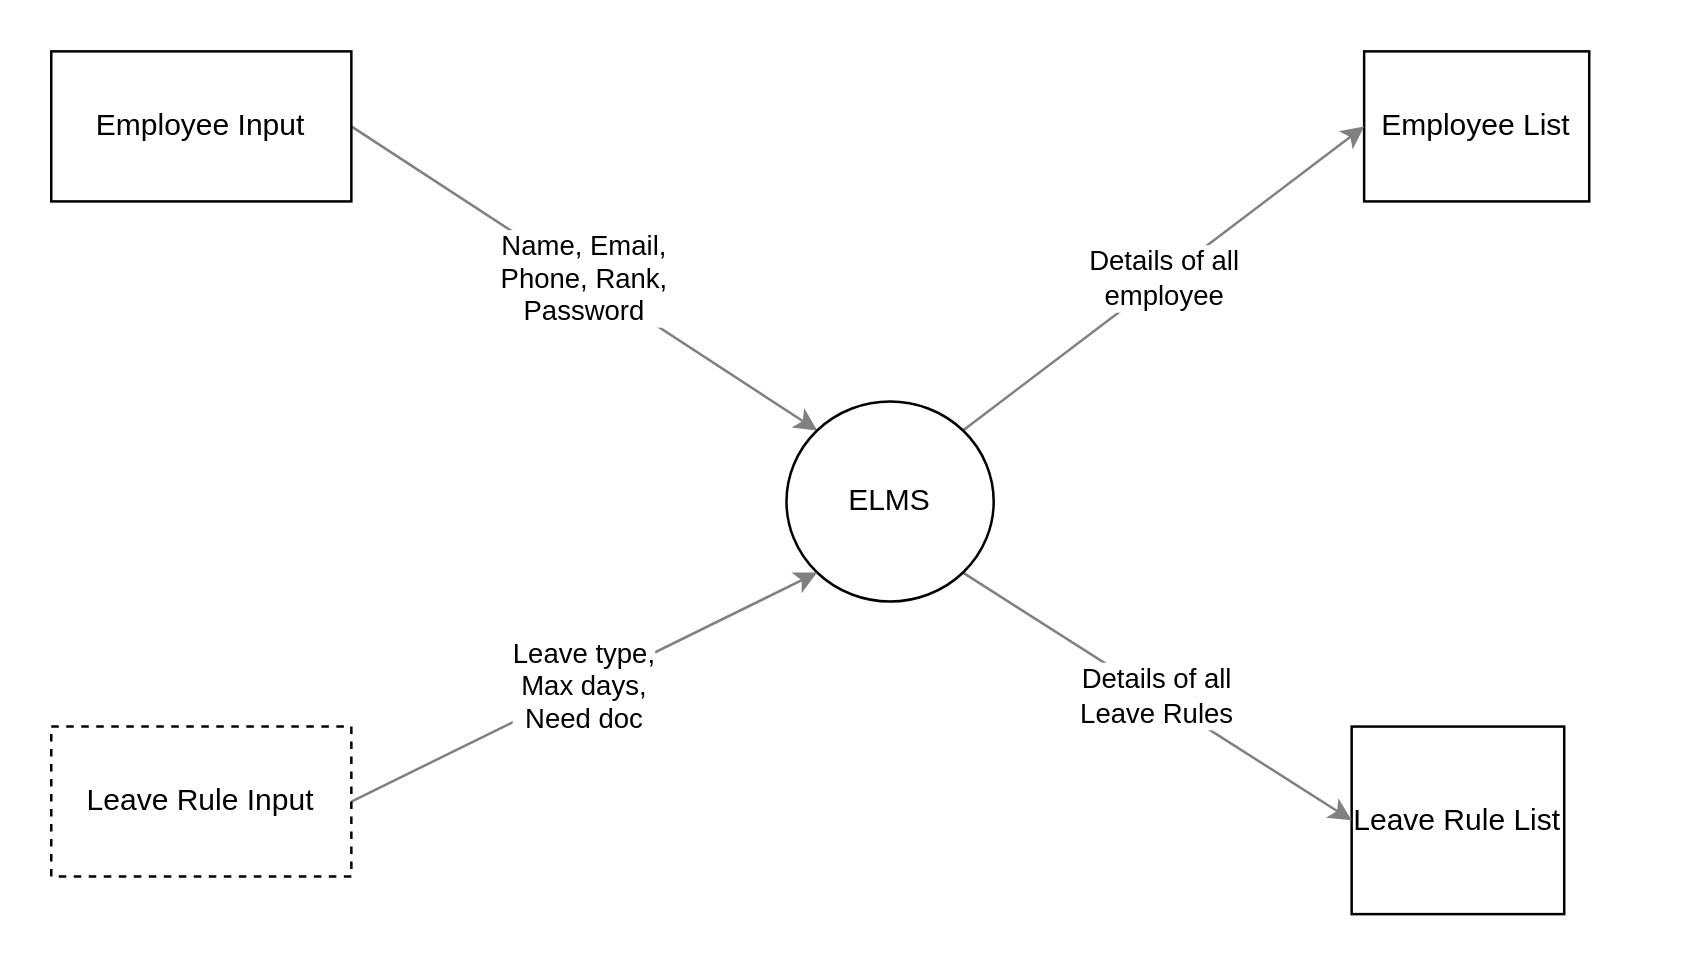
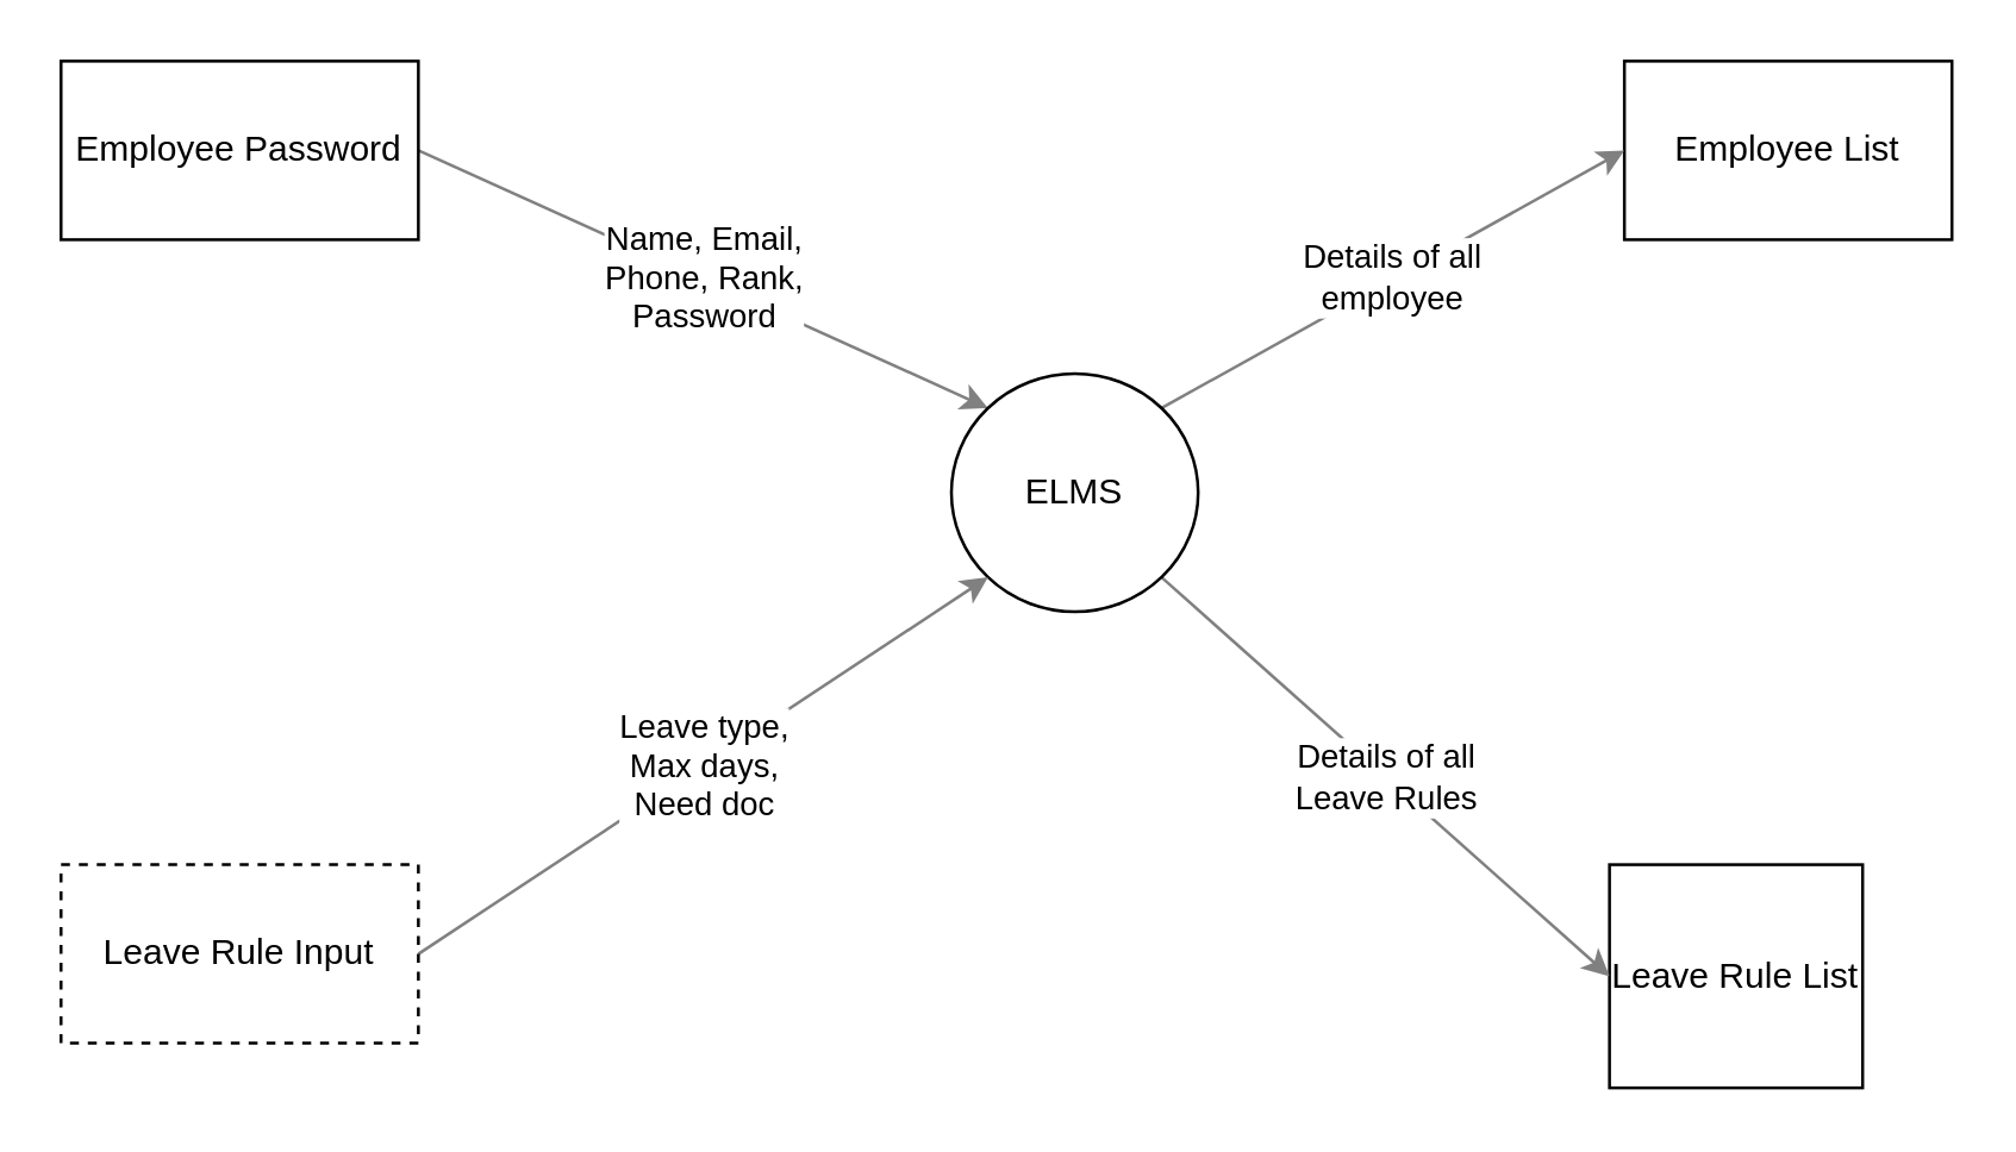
  <mxCell id="0" />
  <mxCell id="1" parent="0" />
- <mxCell id="2" value="Employee List" style="whiteSpace=wrap;html=1;fillColor=none;" parent="1" vertex="1"><mxGeometry x="545" y="20" width="90" height="60" as="geometry" /></mxCell>
+ <mxCell id="2" value="Employee List" style="whiteSpace=wrap;html=1;fillColor=none;" parent="1" vertex="1"><mxGeometry x="545" y="20" width="110" height="60" as="geometry" /></mxCell>
  <mxCell id="3" value="Leave Rule List" style="whiteSpace=wrap;html=1;fillColor=none;" parent="1" vertex="1"><mxGeometry x="540" y="290" width="85" height="75" as="geometry" /></mxCell>
  <mxCell id="4" value="Name, Email,&lt;br&gt;Phone, Rank,&lt;br&gt;Password" style="edgeStyle=none;html=1;exitX=1;exitY=0.5;exitDx=0;exitDy=0;entryX=0;entryY=0;entryDx=0;entryDy=0;strokeColor=#808080;" parent="1" source="5" target="8" edge="1"><mxGeometry x="-0.002" relative="1" as="geometry"><mxPoint as="offset" /></mxGeometry></mxCell>
- <mxCell id="5" value="Employee Input" style="whiteSpace=wrap;html=1;fillColor=none;" parent="1" vertex="1"><mxGeometry x="20" y="20" width="120" height="60" as="geometry" /></mxCell>
+ <mxCell id="5" value="Employee Password" style="whiteSpace=wrap;html=1;fillColor=none;" parent="1" vertex="1"><mxGeometry x="20" y="20" width="120" height="60" as="geometry" /></mxCell>
  <mxCell id="6" value="Details of all&lt;br&gt;employee" style="edgeStyle=none;html=1;exitX=1;exitY=0;exitDx=0;exitDy=0;entryX=0;entryY=0.5;entryDx=0;entryDy=0;strokeColor=#808080;" parent="1" source="8" target="2" edge="1"><mxGeometry relative="1" as="geometry" /></mxCell>
  <mxCell id="7" value="Details of all&lt;br&gt;Leave Rules" style="edgeStyle=none;html=1;exitX=1;exitY=1;exitDx=0;exitDy=0;entryX=0;entryY=0.5;entryDx=0;entryDy=0;strokeColor=#808080;" parent="1" source="8" target="3" edge="1"><mxGeometry relative="1" as="geometry" /></mxCell>
- <mxCell id="8" value="ELMS" style="ellipse;whiteSpace=wrap;html=1;fillColor=none;" parent="1" vertex="1"><mxGeometry x="314" y="160" width="82.86" height="80" as="geometry" /></mxCell>
+ <mxCell id="8" value="ELMS" style="ellipse;whiteSpace=wrap;html=1;fillColor=none;" parent="1" vertex="1"><mxGeometry x="319" y="125" width="82.86" height="80" as="geometry" /></mxCell>
  <mxCell id="9" value="Leave type,&lt;br&gt;Max days,&lt;br&gt;Need doc" style="edgeStyle=none;html=1;exitX=1;exitY=0.5;exitDx=0;exitDy=0;entryX=0;entryY=1;entryDx=0;entryDy=0;strokeColor=#808080;" parent="1" source="10" target="8" edge="1"><mxGeometry relative="1" as="geometry" /></mxCell>
  <mxCell id="10" value="Leave Rule Input" style="whiteSpace=wrap;html=1;fillColor=none;dashed=1;" parent="1" vertex="1"><mxGeometry x="20" y="290" width="120" height="60" as="geometry" /></mxCell>
